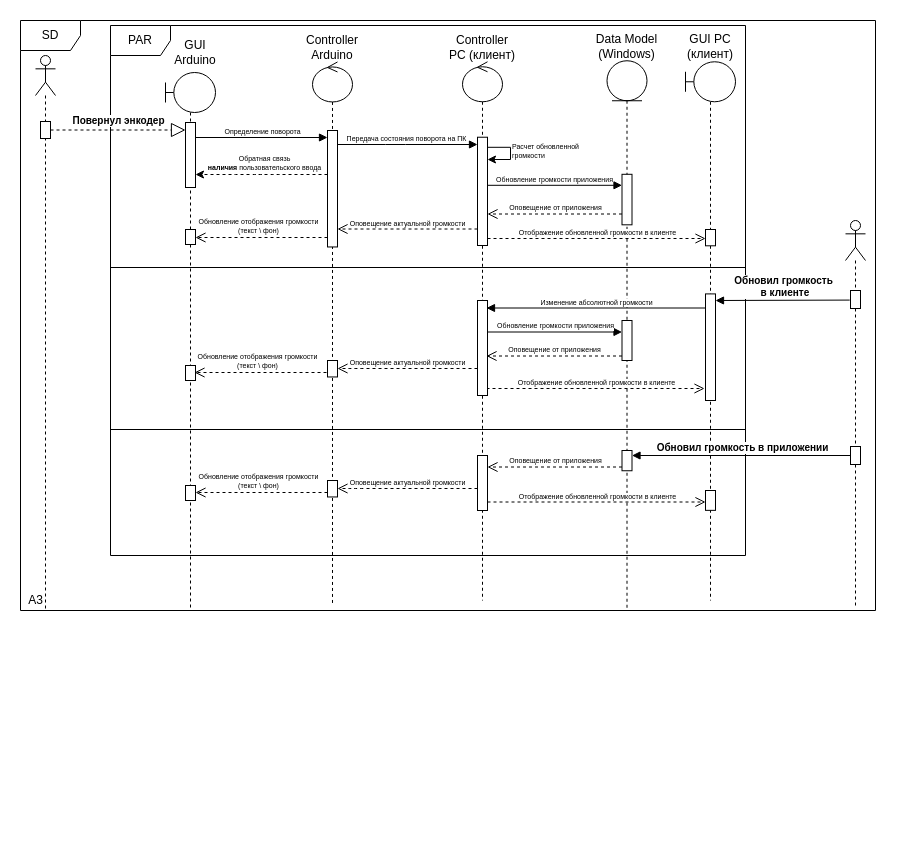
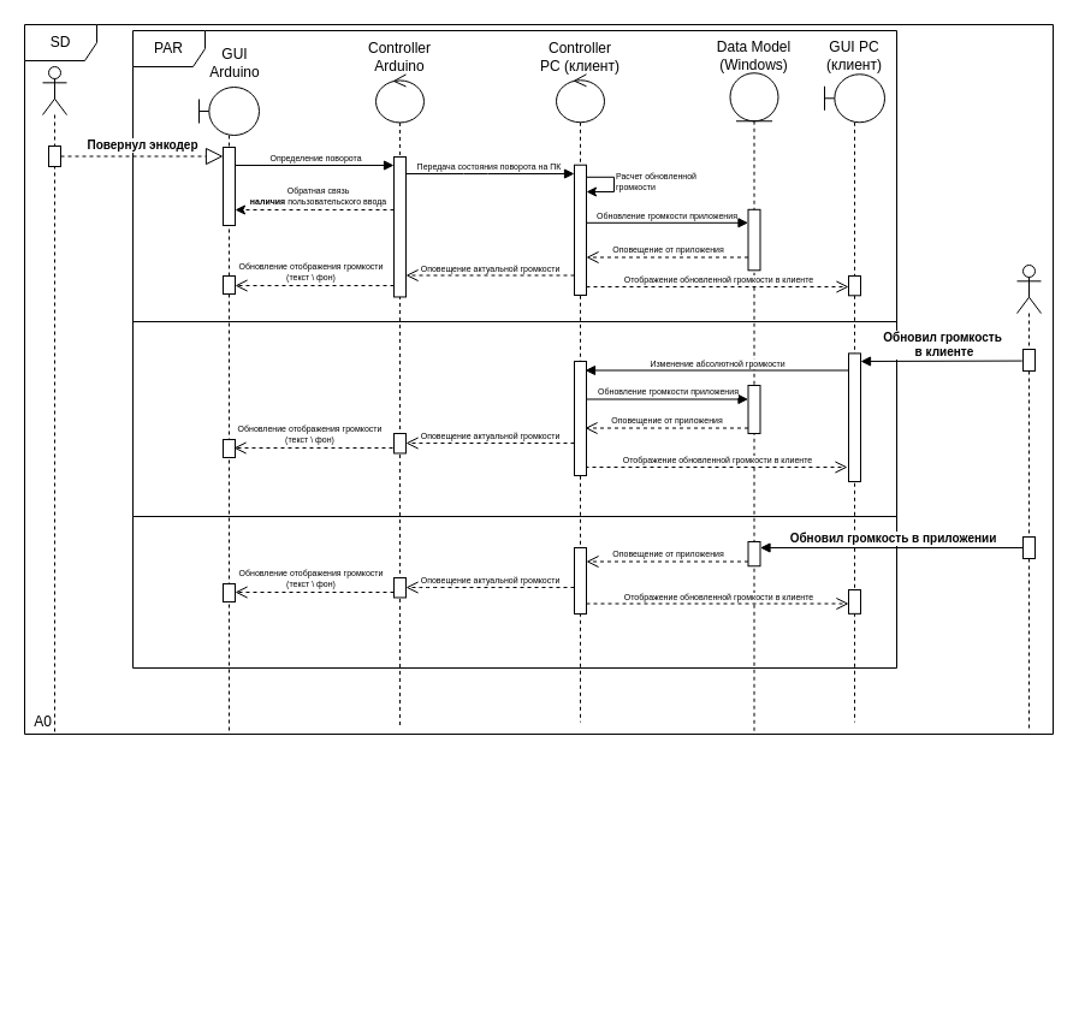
  <mxCell id="0" />
  <mxCell id="1" parent="0" />
  <mxCell id="2" value="PAR" style="shape=umlFrame;whiteSpace=wrap;html=1;fontSize=12;strokeColor=default;strokeWidth=1;align=center;" parent="1" vertex="1"><mxGeometry x="110" y="25" width="635" height="530" as="geometry" /></mxCell>
  <mxCell id="3" value="Повернул энкодер" style="endArrow=block;dashed=1;endFill=0;endSize=12;html=1;fontSize=10;fontStyle=1" parent="1" source="7" target="27" edge="1"><mxGeometry x="0.001" y="10" width="160" relative="1" as="geometry"><mxPoint x="45.1" y="132" as="sourcePoint" /><mxPoint x="185" y="132" as="targetPoint" /><mxPoint as="offset" /></mxGeometry></mxCell>
  <mxCell id="4" value="" style="html=1;verticalAlign=bottom;endArrow=block;" parent="1" edge="1"><mxGeometry x="-0.143" y="10" width="80" relative="1" as="geometry"><mxPoint x="337" y="144" as="sourcePoint" /><mxPoint x="477" y="144" as="targetPoint" /><Array as="points"><mxPoint x="395" y="144" /></Array><mxPoint as="offset" /></mxGeometry></mxCell>
  <mxCell id="5" value="Передача состояния поворота на ПК" style="edgeLabel;html=1;align=center;verticalAlign=bottom;resizable=0;points=[];fontSize=7;labelPosition=center;verticalLabelPosition=top;" parent="4" vertex="1" connectable="0"><mxGeometry relative="1" as="geometry"><mxPoint x="-2" as="offset" /></mxGeometry></mxCell>
  <mxCell id="6" value="" style="shape=umlLifeline;participant=umlActor;perimeter=lifelinePerimeter;whiteSpace=wrap;html=1;container=1;collapsible=0;recursiveResize=0;verticalAlign=top;spacingTop=36;outlineConnect=0;" parent="1" vertex="1"><mxGeometry x="35" y="55" width="20" height="555" as="geometry" /></mxCell>
  <mxCell id="7" value="" style="html=1;points=[];perimeter=orthogonalPerimeter;" parent="6" vertex="1"><mxGeometry x="5" y="66" width="10" height="17" as="geometry" /></mxCell>
  <mxCell id="8" value="Обновление отображения громкости&lt;br style=&quot;font-size: 7px;&quot;&gt;(текст \ фон)" style="html=1;verticalAlign=bottom;endArrow=open;dashed=1;endSize=8;fontSize=7;labelBackgroundColor=none;" parent="1" edge="1"><mxGeometry x="0.04" relative="1" as="geometry"><mxPoint x="327" y="237" as="sourcePoint" /><mxPoint x="195" y="237" as="targetPoint" /><mxPoint as="offset" /></mxGeometry></mxCell>
  <mxCell id="9" value="" style="shape=umlLifeline;participant=umlActor;perimeter=lifelinePerimeter;whiteSpace=wrap;html=1;container=1;collapsible=0;recursiveResize=0;verticalAlign=top;spacingTop=36;outlineConnect=0;" parent="1" vertex="1"><mxGeometry x="845" y="220" width="20" height="385" as="geometry" /></mxCell>
  <mxCell id="10" value="" style="html=1;points=[];perimeter=orthogonalPerimeter;" parent="9" vertex="1"><mxGeometry x="5" y="70" width="10" height="18" as="geometry" /></mxCell>
  <mxCell id="11" value="" style="html=1;points=[];perimeter=orthogonalPerimeter;" parent="9" vertex="1"><mxGeometry x="5" y="226" width="10" height="18" as="geometry" /></mxCell>
  <mxCell id="12" value="" style="line;strokeWidth=1;fillColor=none;align=left;verticalAlign=middle;spacingTop=-1;spacingLeft=3;spacingRight=3;rotatable=0;labelPosition=right;points=[];portConstraint=eastwest;" parent="1" vertex="1"><mxGeometry x="110" y="263" width="635" height="8" as="geometry" /></mxCell>
  <mxCell id="13" value="" style="group;fontStyle=0;strokeColor=none;" parent="1" vertex="1" connectable="0"><mxGeometry x="594" y="35" width="65" height="570" as="geometry" /></mxCell>
  <mxCell id="14" value="" style="shape=umlLifeline;participant=umlEntity;perimeter=lifelinePerimeter;whiteSpace=wrap;html=1;container=1;collapsible=0;recursiveResize=0;verticalAlign=top;spacingTop=36;outlineConnect=0;strokeWidth=1;" parent="13" vertex="1"><mxGeometry x="12.5" y="25.253" width="40" height="548.354" as="geometry" /></mxCell>
  <mxCell id="15" value="" style="html=1;points=[];perimeter=orthogonalPerimeter;" parent="14" vertex="1"><mxGeometry x="15" y="113.549" width="10" height="50.506" as="geometry" /></mxCell>
  <mxCell id="16" value="" style="html=1;points=[];perimeter=orthogonalPerimeter;" parent="14" vertex="1"><mxGeometry x="15" y="389.75" width="10" height="20.25" as="geometry" /></mxCell>
  <mxCell id="17" value="Data Model (Windows)" style="text;html=1;strokeColor=none;fillColor=none;align=center;verticalAlign=middle;whiteSpace=wrap;rounded=0;" parent="13" vertex="1"><mxGeometry y="3.608" width="65" height="14.43" as="geometry" /></mxCell>
  <mxCell id="18" value="" style="html=1;points=[];perimeter=orthogonalPerimeter;" parent="13" vertex="1"><mxGeometry x="27.5" y="285" width="10" height="40" as="geometry" /></mxCell>
  <mxCell id="19" value="" style="group" parent="1" vertex="1" connectable="0"><mxGeometry x="312" y="40" width="40" height="565" as="geometry" /></mxCell>
  <mxCell id="20" value="" style="shape=umlLifeline;participant=umlControl;perimeter=lifelinePerimeter;whiteSpace=wrap;html=1;container=1;collapsible=0;recursiveResize=0;verticalAlign=top;spacingTop=36;outlineConnect=0;" parent="19" vertex="1"><mxGeometry y="21.456" width="40" height="543.544" as="geometry" /></mxCell>
  <mxCell id="21" value="" style="html=1;points=[];perimeter=orthogonalPerimeter;" parent="20" vertex="1"><mxGeometry x="15" y="68.54" width="10" height="116.46" as="geometry" /></mxCell>
  <mxCell id="22" value="" style="html=1;points=[];perimeter=orthogonalPerimeter;" parent="20" vertex="1"><mxGeometry x="15" y="418.55" width="10" height="16.45" as="geometry" /></mxCell>
  <mxCell id="23" value="" style="html=1;points=[];perimeter=orthogonalPerimeter;" parent="20" vertex="1"><mxGeometry x="15" y="298.54" width="10" height="16.46" as="geometry" /></mxCell>
  <mxCell id="24" value="Controller&lt;br&gt;Arduino" style="text;html=1;strokeColor=none;fillColor=none;align=center;verticalAlign=middle;whiteSpace=wrap;rounded=0;" parent="19" vertex="1"><mxGeometry width="40" height="14.304" as="geometry" /></mxCell>
  <mxCell id="25" value="" style="group" parent="1" vertex="1" connectable="0"><mxGeometry x="165" y="42" width="50" height="790" as="geometry" /></mxCell>
  <mxCell id="26" value="" style="shape=umlLifeline;participant=umlBoundary;perimeter=lifelinePerimeter;whiteSpace=wrap;html=1;container=1;collapsible=0;recursiveResize=0;verticalAlign=top;spacingTop=36;outlineConnect=0;" parent="25" vertex="1"><mxGeometry y="30" width="50" height="535" as="geometry" /></mxCell>
  <mxCell id="27" value="" style="html=1;points=[];perimeter=orthogonalPerimeter;" parent="26" vertex="1"><mxGeometry x="20" y="50" width="10" height="65" as="geometry" /></mxCell>
  <mxCell id="28" value="" style="endArrow=block;html=1;verticalAlign=bottom;" parent="26" edge="1"><mxGeometry width="160" relative="1" as="geometry"><mxPoint x="30" y="65" as="sourcePoint" /><mxPoint x="162" y="65" as="targetPoint" /></mxGeometry></mxCell>
  <mxCell id="29" value="Определение&amp;nbsp;поворота" style="edgeLabel;html=1;align=center;verticalAlign=bottom;resizable=0;points=[];fontSize=7;labelPosition=center;verticalLabelPosition=top;" parent="28" vertex="1" connectable="0"><mxGeometry relative="1" as="geometry"><mxPoint as="offset" /></mxGeometry></mxCell>
  <mxCell id="30" value="" style="html=1;points=[];perimeter=orthogonalPerimeter;" parent="26" vertex="1"><mxGeometry x="20" y="413" width="10" height="15" as="geometry" /></mxCell>
  <mxCell id="31" value="GUI&lt;br&gt;Arduino" style="text;html=1;strokeColor=none;fillColor=none;align=center;verticalAlign=middle;whiteSpace=wrap;rounded=0;" parent="25" vertex="1"><mxGeometry x="10" width="40" height="20" as="geometry" /></mxCell>
  <mxCell id="32" value="" style="html=1;points=[];perimeter=orthogonalPerimeter;" parent="25" vertex="1"><mxGeometry x="20" y="187" width="10" height="15" as="geometry" /></mxCell>
  <mxCell id="33" value="" style="html=1;points=[];perimeter=orthogonalPerimeter;" parent="25" vertex="1"><mxGeometry x="20" y="323" width="10" height="15" as="geometry" /></mxCell>
  <mxCell id="34" value="Обратная связь &lt;br&gt;&lt;b&gt;наличия &lt;/b&gt;пользовательского ввода" style="html=1;verticalAlign=bottom;fontSize=7;strokeColor=default;dashed=1;labelPosition=center;verticalLabelPosition=top;align=center;" parent="1" source="21" edge="1"><mxGeometry x="-0.04" relative="1" as="geometry"><mxPoint x="320" y="174" as="sourcePoint" /><mxPoint x="195" y="174" as="targetPoint" /><Array as="points"><mxPoint x="295" y="174" /><mxPoint x="275" y="174" /><mxPoint x="260" y="174" /><mxPoint x="225" y="174" /></Array><mxPoint as="offset" /></mxGeometry></mxCell>
  <mxCell id="35" value="Оповещение от приложения" style="html=1;verticalAlign=bottom;endArrow=open;dashed=1;endSize=8;fontSize=7;" parent="1" source="15" edge="1"><mxGeometry relative="1" as="geometry"><mxPoint x="605.5" y="213.5" as="sourcePoint" /><mxPoint x="487" y="213.5" as="targetPoint" /></mxGeometry></mxCell>
  <mxCell id="36" value="" style="html=1;verticalAlign=bottom;endArrow=open;dashed=1;fontSize=7;endSize=8;" parent="1" edge="1"><mxGeometry width="80" relative="1" as="geometry"><mxPoint x="487" y="238" as="sourcePoint" /><mxPoint x="705" y="238" as="targetPoint" /></mxGeometry></mxCell>
  <mxCell id="37" value="Отображение обновленной громкости в клиенте" style="edgeLabel;html=1;align=center;verticalAlign=bottom;resizable=0;points=[];fontSize=7;labelPosition=center;verticalLabelPosition=top;" parent="36" vertex="1" connectable="0"><mxGeometry relative="1" as="geometry"><mxPoint as="offset" /></mxGeometry></mxCell>
  <mxCell id="38" value="" style="html=1;verticalAlign=bottom;endArrow=open;dashed=1;fontSize=7;endSize=8;" parent="1" edge="1"><mxGeometry x="-0.143" y="10" width="80" relative="1" as="geometry"><mxPoint x="477" y="228.5" as="sourcePoint" /><mxPoint x="337" y="228.5" as="targetPoint" /><Array as="points" /><mxPoint as="offset" /></mxGeometry></mxCell>
  <mxCell id="39" value="Оповещение актуальной громкости&amp;nbsp;" style="edgeLabel;html=1;align=center;verticalAlign=bottom;resizable=0;points=[];fontSize=7;labelPosition=center;verticalLabelPosition=top;" parent="38" vertex="1" connectable="0"><mxGeometry relative="1" as="geometry"><mxPoint as="offset" /></mxGeometry></mxCell>
  <mxCell id="40" value="Обновление отображения громкости&lt;br style=&quot;font-size: 7px;&quot;&gt;(текст \ фон)" style="html=1;verticalAlign=bottom;endArrow=open;dashed=1;endSize=8;fontSize=7;labelBackgroundColor=none;" parent="1" edge="1"><mxGeometry x="0.04" relative="1" as="geometry"><mxPoint x="326" y="372" as="sourcePoint" /><mxPoint x="194" y="372" as="targetPoint" /><mxPoint as="offset" /></mxGeometry></mxCell>
  <mxCell id="41" value="" style="html=1;verticalAlign=bottom;endArrow=block;" parent="1" target="18" edge="1"><mxGeometry x="-0.143" y="10" width="80" relative="1" as="geometry"><mxPoint x="486" y="331.5" as="sourcePoint" /><mxPoint x="604.5" y="331.5" as="targetPoint" /><Array as="points" /><mxPoint as="offset" /></mxGeometry></mxCell>
  <mxCell id="42" value="&lt;span style=&quot;font-size: 7px&quot;&gt;Обновление громкости приложения&lt;/span&gt;" style="edgeLabel;html=1;align=center;verticalAlign=bottom;resizable=0;points=[];fontSize=12;labelPosition=center;verticalLabelPosition=top;" parent="41" vertex="1" connectable="0"><mxGeometry relative="1" as="geometry"><mxPoint as="offset" /></mxGeometry></mxCell>
  <mxCell id="43" value="Оповещение от приложения" style="html=1;verticalAlign=bottom;endArrow=open;dashed=1;endSize=8;fontSize=7;" parent="1" edge="1"><mxGeometry relative="1" as="geometry"><mxPoint x="621.5" y="355.5" as="sourcePoint" /><mxPoint x="486" y="355.5" as="targetPoint" /></mxGeometry></mxCell>
  <mxCell id="44" value="" style="html=1;verticalAlign=bottom;endArrow=open;dashed=1;fontSize=7;endSize=8;" parent="1" edge="1"><mxGeometry width="80" relative="1" as="geometry"><mxPoint x="486" y="388" as="sourcePoint" /><mxPoint x="704" y="388" as="targetPoint" /></mxGeometry></mxCell>
  <mxCell id="45" value="Отображение обновленной громкости в клиенте" style="edgeLabel;html=1;align=center;verticalAlign=bottom;resizable=0;points=[];fontSize=7;labelPosition=center;verticalLabelPosition=top;" parent="44" vertex="1" connectable="0"><mxGeometry relative="1" as="geometry"><mxPoint as="offset" /></mxGeometry></mxCell>
  <mxCell id="46" value="" style="html=1;verticalAlign=bottom;endArrow=open;dashed=1;fontSize=7;endSize=8;" parent="1" target="23" edge="1"><mxGeometry x="-0.143" y="10" width="80" relative="1" as="geometry"><mxPoint x="477" y="368" as="sourcePoint" /><mxPoint x="700" y="403.35" as="targetPoint" /><Array as="points"><mxPoint x="355" y="368" /></Array><mxPoint as="offset" /></mxGeometry></mxCell>
  <mxCell id="47" value="Оповещение актуальной громкости&amp;nbsp;" style="edgeLabel;html=1;align=center;verticalAlign=bottom;resizable=0;points=[];fontSize=7;labelPosition=center;verticalLabelPosition=top;" parent="46" vertex="1" connectable="0"><mxGeometry relative="1" as="geometry"><mxPoint as="offset" /></mxGeometry></mxCell>
  <mxCell id="48" value="" style="html=1;verticalAlign=bottom;endArrow=block;exitX=0.898;exitY=0.444;exitDx=0;exitDy=0;exitPerimeter=0;" parent="1" source="56" target="15" edge="1"><mxGeometry x="-0.143" y="10" width="80" relative="1" as="geometry"><mxPoint x="487" y="196.5" as="sourcePoint" /><mxPoint x="605.5" y="196.5" as="targetPoint" /><Array as="points" /><mxPoint as="offset" /></mxGeometry></mxCell>
  <mxCell id="49" value="Обновление громкости приложения" style="edgeLabel;html=1;align=center;verticalAlign=bottom;resizable=0;points=[];fontSize=7;labelPosition=center;verticalLabelPosition=top;" parent="48" vertex="1" connectable="0"><mxGeometry relative="1" as="geometry"><mxPoint as="offset" /></mxGeometry></mxCell>
  <mxCell id="50" value="" style="html=1;verticalAlign=bottom;endArrow=block;" parent="1" edge="1"><mxGeometry x="-0.143" y="10" width="80" relative="1" as="geometry"><mxPoint x="705" y="307.5" as="sourcePoint" /><mxPoint x="486" y="307.5" as="targetPoint" /><Array as="points" /><mxPoint as="offset" /></mxGeometry></mxCell>
  <mxCell id="51" value="Изменение абсолютной громкости" style="edgeLabel;html=1;align=center;verticalAlign=bottom;resizable=0;points=[];fontSize=7;labelPosition=center;verticalLabelPosition=top;" parent="50" vertex="1" connectable="0"><mxGeometry relative="1" as="geometry"><mxPoint as="offset" /></mxGeometry></mxCell>
  <mxCell id="52" value="" style="group" parent="1" vertex="1" connectable="0"><mxGeometry x="447" y="40" width="70" height="560" as="geometry" /></mxCell>
  <mxCell id="53" value="" style="shape=umlLifeline;participant=umlControl;perimeter=lifelinePerimeter;whiteSpace=wrap;html=1;container=1;collapsible=0;recursiveResize=0;verticalAlign=top;spacingTop=36;outlineConnect=0;" parent="52" vertex="1"><mxGeometry x="15" y="21.266" width="40" height="538.734" as="geometry" /></mxCell>
  <mxCell id="54" value="Controller PC (клиент)" style="text;html=1;strokeColor=none;fillColor=none;align=center;verticalAlign=middle;whiteSpace=wrap;rounded=0;" parent="52" vertex="1"><mxGeometry width="70" height="14.177" as="geometry" /></mxCell>
  <mxCell id="55" value="" style="html=1;points=[];perimeter=orthogonalPerimeter;" parent="52" vertex="1"><mxGeometry x="30" y="260" width="10" height="95" as="geometry" /></mxCell>
  <mxCell id="56" value="" style="html=1;points=[];perimeter=orthogonalPerimeter;" parent="52" vertex="1"><mxGeometry x="30" y="96.73" width="10" height="108.27" as="geometry" /></mxCell>
  <mxCell id="57" value="Расчет обновленной&lt;br&gt;громкости" style="edgeStyle=orthogonalEdgeStyle;rounded=0;orthogonalLoop=1;jettySize=auto;html=1;labelBackgroundColor=none;fontSize=7;strokeColor=default;labelPosition=right;verticalLabelPosition=middle;align=left;verticalAlign=middle;" parent="52" source="56" target="56" edge="1"><mxGeometry x="-0.086" relative="1" as="geometry"><mxPoint x="40" y="106.793" as="sourcePoint" /><mxPoint x="40.04" y="118.574" as="targetPoint" /><Array as="points"><mxPoint x="63" y="106.793" /><mxPoint x="63" y="119.011" /></Array><mxPoint as="offset" /></mxGeometry></mxCell>
  <mxCell id="58" value="" style="group" parent="1" vertex="1" connectable="0"><mxGeometry x="680" y="40" width="60" height="560" as="geometry" /></mxCell>
  <mxCell id="59" value="" style="shape=umlLifeline;participant=umlBoundary;perimeter=lifelinePerimeter;whiteSpace=wrap;html=1;container=1;collapsible=0;recursiveResize=0;verticalAlign=top;spacingTop=36;outlineConnect=0;size=40;" parent="58" vertex="1"><mxGeometry x="5" y="21.266" width="50" height="538.734" as="geometry" /></mxCell>
  <mxCell id="60" value="GUI PC (клиент)" style="text;html=1;strokeColor=none;fillColor=none;align=center;verticalAlign=middle;whiteSpace=wrap;rounded=0;" parent="58" vertex="1"><mxGeometry y="-0.709" width="60" height="14.177" as="geometry" /></mxCell>
  <mxCell id="61" value="" style="html=1;points=[];perimeter=orthogonalPerimeter;" parent="58" vertex="1"><mxGeometry x="25" y="449.998" width="10" height="19.848" as="geometry" /></mxCell>
  <mxCell id="62" value="" style="html=1;points=[];perimeter=orthogonalPerimeter;" parent="58" vertex="1"><mxGeometry x="25" y="253.41" width="10" height="106.59" as="geometry" /></mxCell>
  <mxCell id="63" value="" style="html=1;points=[];perimeter=orthogonalPerimeter;" parent="58" vertex="1"><mxGeometry x="25" y="188.999" width="10" height="16.304" as="geometry" /></mxCell>
  <mxCell id="64" value="" style="html=1;verticalAlign=bottom;endArrow=block;exitX=-0.078;exitY=0.31;exitDx=0;exitDy=0;exitPerimeter=0;" parent="1" edge="1"><mxGeometry x="-0.143" y="10" width="80" relative="1" as="geometry"><mxPoint x="849.22" y="299.58" as="sourcePoint" /><mxPoint x="715" y="300" as="targetPoint" /><Array as="points" /><mxPoint as="offset" /></mxGeometry></mxCell>
  <mxCell id="65" value="Обновил громкость&lt;br&gt;&amp;nbsp;в клиенте" style="edgeLabel;html=1;align=center;verticalAlign=bottom;resizable=0;points=[];fontSize=10;labelPosition=center;verticalLabelPosition=top;fontStyle=1" parent="64" vertex="1" connectable="0"><mxGeometry relative="1" as="geometry"><mxPoint as="offset" /></mxGeometry></mxCell>
  <mxCell id="66" value="Обновление отображения громкости&lt;br style=&quot;font-size: 7px;&quot;&gt;(текст \ фон)" style="html=1;verticalAlign=bottom;endArrow=open;dashed=1;endSize=8;fontSize=7;labelBackgroundColor=none;" parent="1" edge="1"><mxGeometry x="0.04" relative="1" as="geometry"><mxPoint x="327" y="492" as="sourcePoint" /><mxPoint x="195" y="492" as="targetPoint" /><mxPoint as="offset" /></mxGeometry></mxCell>
  <mxCell id="67" value="Оповещение от приложения" style="html=1;verticalAlign=bottom;endArrow=open;dashed=1;endSize=8;fontSize=7;" parent="1" source="16" edge="1"><mxGeometry relative="1" as="geometry"><mxPoint x="622.5" y="466.5" as="sourcePoint" /><mxPoint x="487" y="466.5" as="targetPoint" /></mxGeometry></mxCell>
  <mxCell id="68" value="" style="html=1;verticalAlign=bottom;endArrow=open;dashed=1;fontSize=7;endSize=8;" parent="1" edge="1"><mxGeometry width="80" relative="1" as="geometry"><mxPoint x="487" y="501.5" as="sourcePoint" /><mxPoint x="705" y="501.5" as="targetPoint" /></mxGeometry></mxCell>
  <mxCell id="69" value="Отображение обновленной громкости в клиенте" style="edgeLabel;html=1;align=center;verticalAlign=bottom;resizable=0;points=[];fontSize=7;labelPosition=center;verticalLabelPosition=top;" parent="68" vertex="1" connectable="0"><mxGeometry relative="1" as="geometry"><mxPoint as="offset" /></mxGeometry></mxCell>
  <mxCell id="70" value="" style="html=1;verticalAlign=bottom;endArrow=open;dashed=1;fontSize=7;endSize=8;" parent="1" target="22" edge="1"><mxGeometry x="-0.143" y="10" width="80" relative="1" as="geometry"><mxPoint x="477" y="488" as="sourcePoint" /><mxPoint x="701" y="523.35" as="targetPoint" /><Array as="points"><mxPoint x="356" y="488" /></Array><mxPoint as="offset" /></mxGeometry></mxCell>
  <mxCell id="71" value="Оповещение актуальной громкости&amp;nbsp;" style="edgeLabel;html=1;align=center;verticalAlign=bottom;resizable=0;points=[];fontSize=7;labelPosition=center;verticalLabelPosition=top;" parent="70" vertex="1" connectable="0"><mxGeometry relative="1" as="geometry"><mxPoint as="offset" /></mxGeometry></mxCell>
  <mxCell id="72" value="" style="html=1;points=[];perimeter=orthogonalPerimeter;" parent="1" vertex="1"><mxGeometry x="477" y="455" width="10" height="55" as="geometry" /></mxCell>
  <mxCell id="73" value="" style="html=1;verticalAlign=bottom;endArrow=block;" parent="1" source="11" target="16" edge="1"><mxGeometry x="-0.143" y="10" width="80" relative="1" as="geometry"><mxPoint x="850.22" y="449.58" as="sourcePoint" /><mxPoint x="716" y="450" as="targetPoint" /><Array as="points" /><mxPoint as="offset" /></mxGeometry></mxCell>
  <mxCell id="74" value="Обновил громкость в приложении" style="edgeLabel;html=1;align=center;verticalAlign=bottom;resizable=0;points=[];fontSize=10;labelPosition=center;verticalLabelPosition=top;fontStyle=1;" parent="73" vertex="1" connectable="0"><mxGeometry relative="1" as="geometry"><mxPoint as="offset" /></mxGeometry></mxCell>
  <mxCell id="75" value="" style="line;strokeWidth=1;fillColor=none;align=left;verticalAlign=middle;spacingTop=-1;spacingLeft=3;spacingRight=3;rotatable=0;labelPosition=right;points=[];portConstraint=eastwest;" parent="1" vertex="1"><mxGeometry x="110" y="425" width="635" height="8" as="geometry" /></mxCell>
  <mxCell id="76" value="SD" style="shape=umlFrame;whiteSpace=wrap;html=1;" vertex="1" parent="1"><mxGeometry x="20" y="20" width="855" height="590" as="geometry" /></mxCell>
- <mxCell id="77" value="A3" style="text;html=1;align=center;verticalAlign=middle;resizable=0;points=[];autosize=1;strokeColor=none;fillColor=none;" vertex="1" parent="1"><mxGeometry x="20" y="590" width="30" height="20" as="geometry" /></mxCell>
+ <mxCell id="77" value="A0" style="text;html=1;align=center;verticalAlign=middle;resizable=0;points=[];autosize=1;strokeColor=none;fillColor=none;" vertex="1" parent="1"><mxGeometry x="20" y="590" width="30" height="20" as="geometry" /></mxCell>
